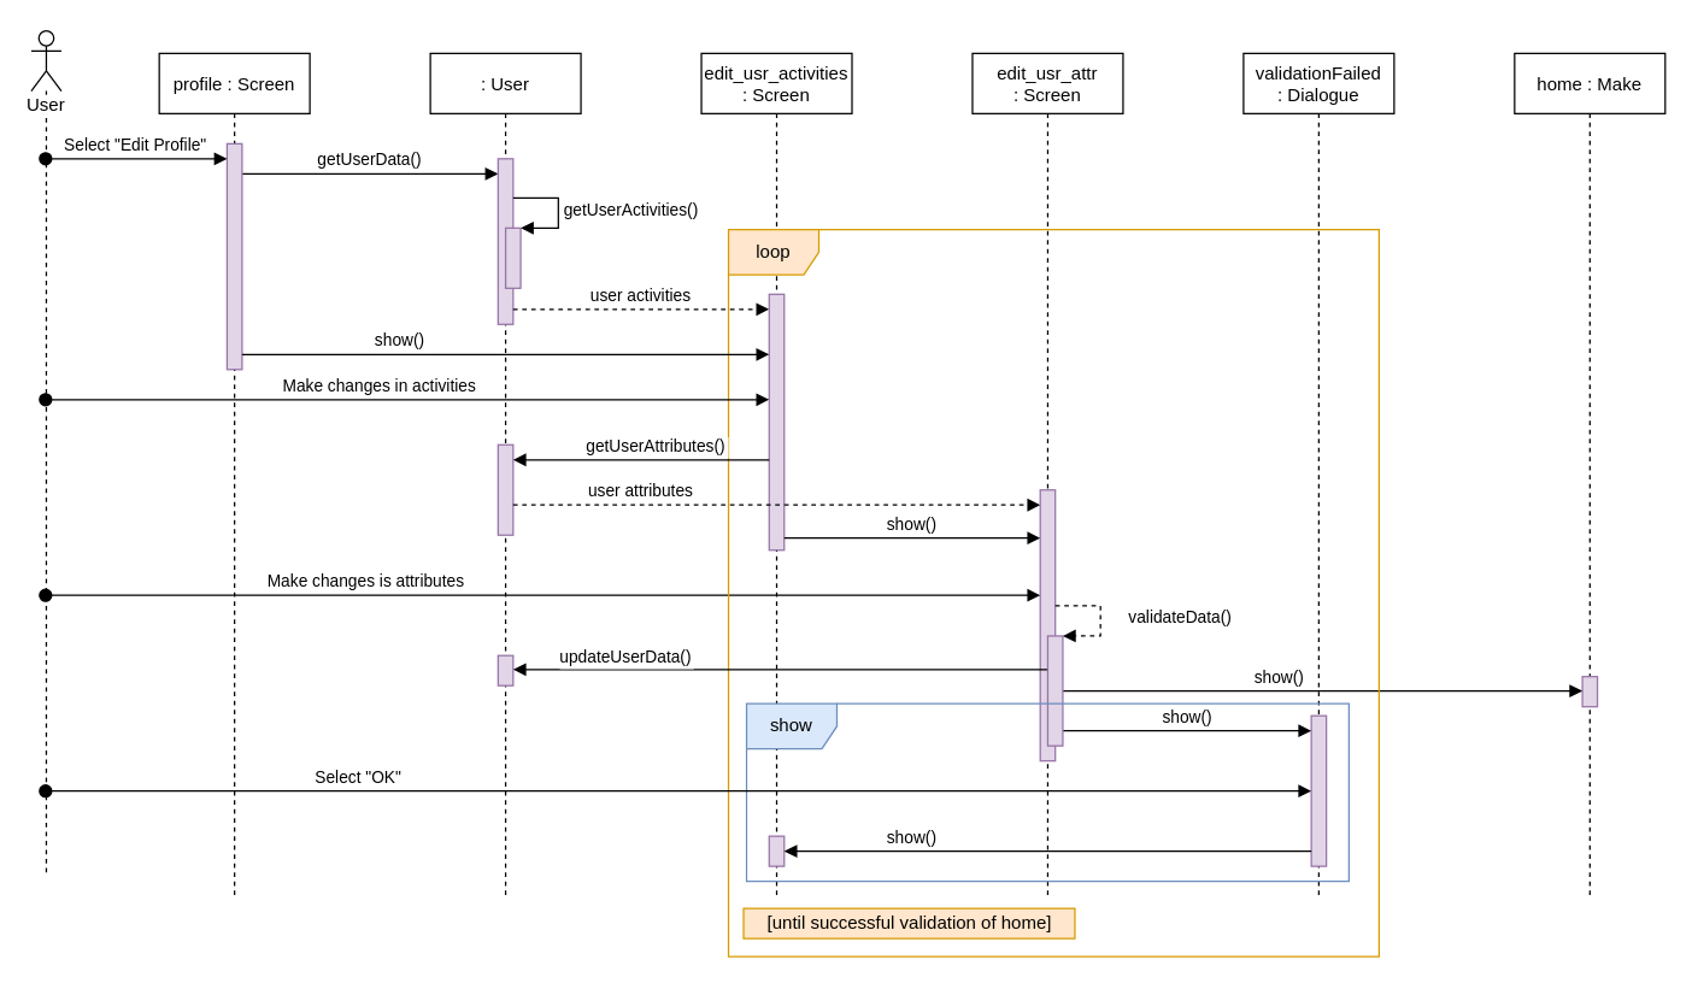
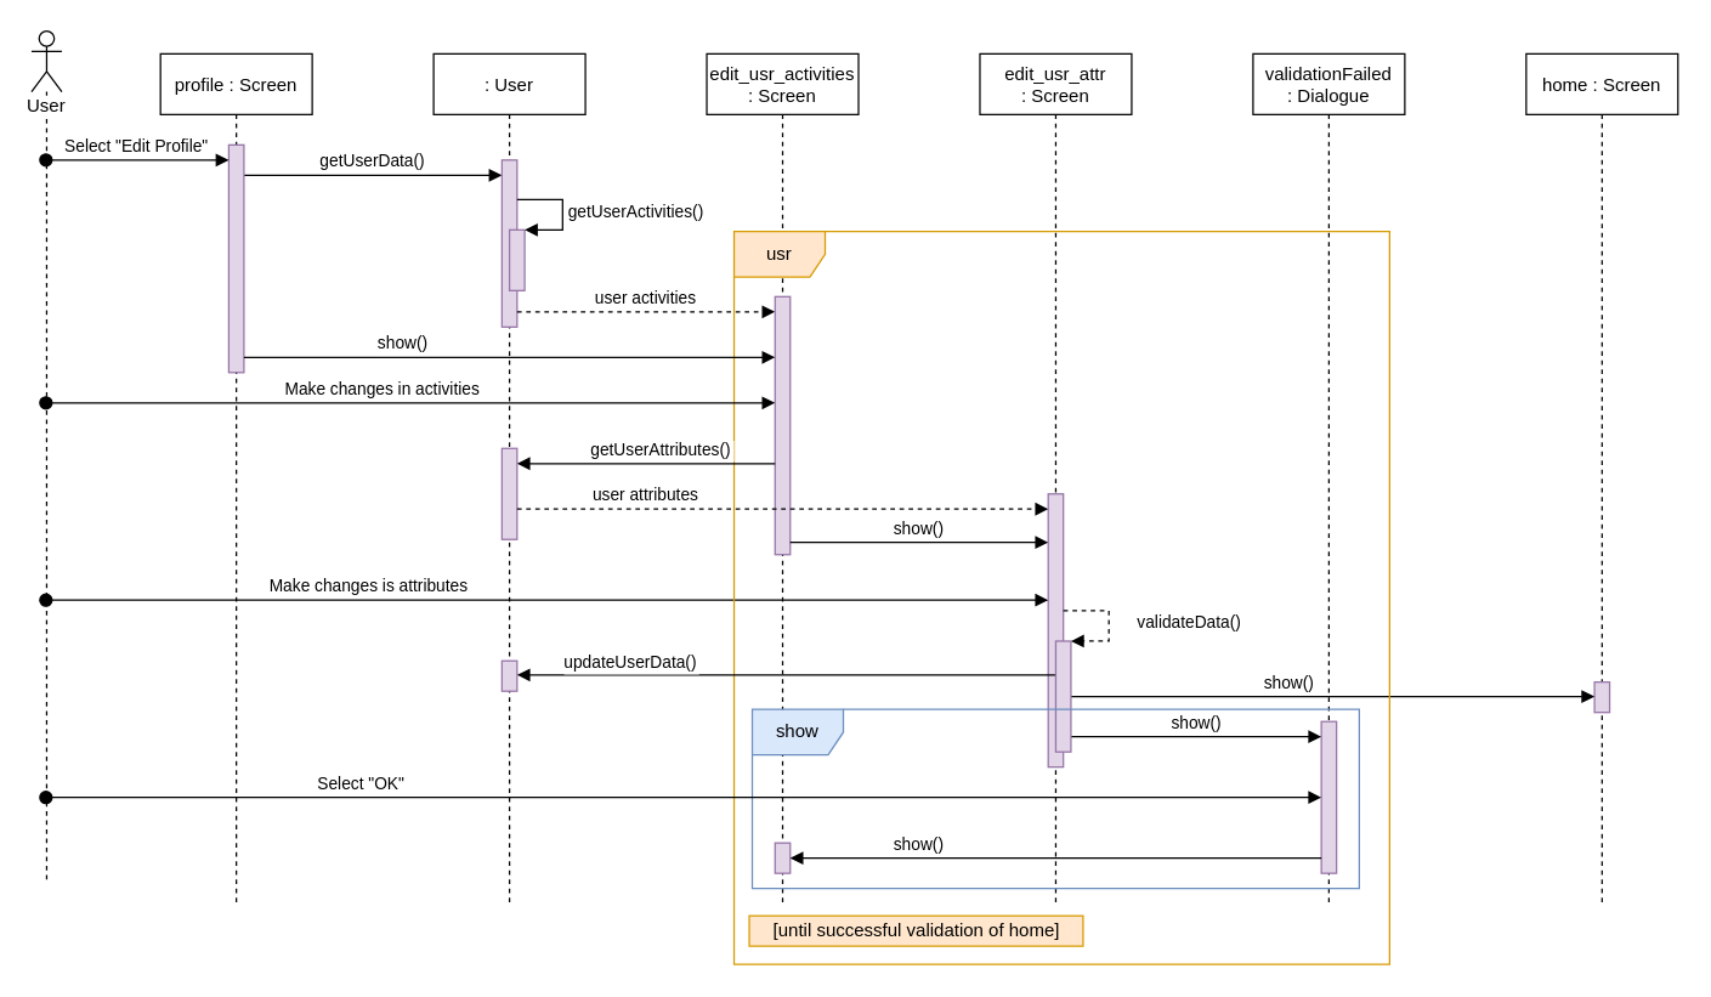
  <mxCell id="0" />
  <mxCell id="1" parent="0" />
  <mxCell id="2" value="getUserData()" style="verticalAlign=bottom;endArrow=block;shadow=0;strokeWidth=1;" parent="1" source="4" target="6" edge="1"><mxGeometry relative="1" as="geometry"><mxPoint x="165" y="117" as="sourcePoint" /><mxPoint x="325" y="117" as="targetPoint" /><Array as="points"><mxPoint x="245" y="115" /></Array></mxGeometry></mxCell>
  <mxCell id="3" value="profile : Screen" style="shape=umlLifeline;perimeter=lifelinePerimeter;container=1;collapsible=0;recursiveResize=0;rounded=0;shadow=0;strokeWidth=1;" parent="1" vertex="1"><mxGeometry x="105" y="35" width="100" height="560" as="geometry" /></mxCell>
  <mxCell id="4" value="" style="points=[];perimeter=orthogonalPerimeter;rounded=0;shadow=0;strokeWidth=1;fillColor=#e1d5e7;strokeColor=#9673a6;" parent="3" vertex="1"><mxGeometry x="45" y="60" width="10" height="150" as="geometry" /></mxCell>
  <mxCell id="5" value=": User" style="shape=umlLifeline;perimeter=lifelinePerimeter;container=1;collapsible=0;recursiveResize=0;rounded=0;shadow=0;strokeWidth=1;" parent="1" vertex="1"><mxGeometry x="285" y="35" width="100" height="560" as="geometry" /></mxCell>
  <mxCell id="6" value="" style="points=[];perimeter=orthogonalPerimeter;rounded=0;shadow=0;strokeWidth=1;fillColor=#e1d5e7;strokeColor=#9673a6;" vertex="1" parent="5"><mxGeometry x="45" y="70" width="10" height="110" as="geometry" /></mxCell>
  <mxCell id="7" value="" style="points=[];perimeter=orthogonalPerimeter;rounded=0;shadow=0;strokeWidth=1;fillColor=#e1d5e7;strokeColor=#9673a6;" vertex="1" parent="5"><mxGeometry x="45" y="260" width="10" height="60" as="geometry" /></mxCell>
  <mxCell id="8" value="" style="html=1;points=[];perimeter=orthogonalPerimeter;fillColor=#e1d5e7;strokeColor=#9673a6;" vertex="1" parent="5"><mxGeometry x="50" y="116" width="10" height="40" as="geometry" /></mxCell>
  <mxCell id="9" value="getUserActivities()" style="edgeStyle=orthogonalEdgeStyle;html=1;align=left;spacingLeft=2;endArrow=block;rounded=0;entryX=1;entryY=0;" edge="1" target="8" parent="5"><mxGeometry relative="1" as="geometry"><mxPoint x="55" y="96" as="sourcePoint" /><Array as="points"><mxPoint x="85" y="96" /></Array></mxGeometry></mxCell>
  <mxCell id="10" value="user activities" style="verticalAlign=bottom;endArrow=block;shadow=0;strokeWidth=1;dashed=1;" edge="1" parent="5" source="6"><mxGeometry relative="1" as="geometry"><mxPoint x="55" y="170.4" as="sourcePoint" /><mxPoint x="225" y="170" as="targetPoint" /></mxGeometry></mxCell>
  <mxCell id="11" value="" style="points=[];perimeter=orthogonalPerimeter;rounded=0;shadow=0;strokeWidth=1;fillColor=#e1d5e7;strokeColor=#9673a6;" vertex="1" parent="5"><mxGeometry x="45" y="400" width="10" height="20" as="geometry" /></mxCell>
  <mxCell id="12" value="edit_usr_activities&#10;: Screen" style="shape=umlLifeline;perimeter=lifelinePerimeter;container=1;collapsible=0;recursiveResize=0;rounded=0;shadow=0;strokeWidth=1;" vertex="1" parent="1"><mxGeometry x="465" y="35" width="100" height="560" as="geometry" /></mxCell>
  <mxCell id="13" value="" style="points=[];perimeter=orthogonalPerimeter;rounded=0;shadow=0;strokeWidth=1;fillColor=#e1d5e7;strokeColor=#9673a6;" vertex="1" parent="12"><mxGeometry x="45" y="160" width="10" height="170" as="geometry" /></mxCell>
  <mxCell id="14" value="" style="points=[];perimeter=orthogonalPerimeter;rounded=0;shadow=0;strokeWidth=1;fillColor=#e1d5e7;strokeColor=#9673a6;" vertex="1" parent="12"><mxGeometry x="45" y="520" width="10" height="20" as="geometry" /></mxCell>
  <mxCell id="15" value="edit_usr_attr&#10;: Screen" style="shape=umlLifeline;perimeter=lifelinePerimeter;container=1;collapsible=0;recursiveResize=0;rounded=0;shadow=0;strokeWidth=1;" vertex="1" parent="1"><mxGeometry x="645" y="35" width="100" height="560" as="geometry" /></mxCell>
  <mxCell id="16" value="" style="points=[];perimeter=orthogonalPerimeter;rounded=0;shadow=0;strokeWidth=1;fillColor=#e1d5e7;strokeColor=#9673a6;" vertex="1" parent="15"><mxGeometry x="45" y="290" width="10" height="180" as="geometry" /></mxCell>
- <mxCell id="17" value="home : Make" style="shape=umlLifeline;perimeter=lifelinePerimeter;container=1;collapsible=0;recursiveResize=0;rounded=0;shadow=0;strokeWidth=1;" vertex="1" parent="1"><mxGeometry x="1005" y="35" width="100" height="560" as="geometry" /></mxCell>
+ <mxCell id="17" value="home : Screen" style="shape=umlLifeline;perimeter=lifelinePerimeter;container=1;collapsible=0;recursiveResize=0;rounded=0;shadow=0;strokeWidth=1;" vertex="1" parent="1"><mxGeometry x="1005" y="35" width="100" height="560" as="geometry" /></mxCell>
  <mxCell id="18" value="" style="points=[];perimeter=orthogonalPerimeter;rounded=0;shadow=0;strokeWidth=1;fillColor=#e1d5e7;strokeColor=#9673a6;" vertex="1" parent="17"><mxGeometry x="45" y="414" width="10" height="20" as="geometry" /></mxCell>
  <mxCell id="19" value="Make changes is attributes" style="verticalAlign=bottom;startArrow=oval;endArrow=block;startSize=8;shadow=0;strokeWidth=1;" edge="1" parent="1" source="36" target="16"><mxGeometry x="-0.354" relative="1" as="geometry"><mxPoint x="35" y="385" as="sourcePoint" /><mxPoint x="685" y="385" as="targetPoint" /><mxPoint as="offset" /><Array as="points"><mxPoint x="75" y="395" /></Array></mxGeometry></mxCell>
  <mxCell id="20" value="validationFailed &#10;: Dialogue" style="shape=umlLifeline;perimeter=lifelinePerimeter;container=1;collapsible=0;recursiveResize=0;rounded=0;shadow=0;strokeWidth=1;" vertex="1" parent="1"><mxGeometry x="825" y="35" width="100" height="560" as="geometry" /></mxCell>
  <mxCell id="21" value="" style="points=[];perimeter=orthogonalPerimeter;rounded=0;shadow=0;strokeWidth=1;fillColor=#e1d5e7;strokeColor=#9673a6;" vertex="1" parent="20"><mxGeometry x="45" y="440" width="10" height="100" as="geometry" /></mxCell>
  <mxCell id="22" value="show()" style="verticalAlign=bottom;endArrow=block;shadow=0;strokeWidth=1;" edge="1" parent="1" source="33" target="21"><mxGeometry relative="1" as="geometry"><mxPoint x="706" y="443" as="sourcePoint" /><mxPoint x="866" y="443.02" as="targetPoint" /><Array as="points"><mxPoint x="755" y="485" /></Array></mxGeometry></mxCell>
  <mxCell id="23" value="show()" style="verticalAlign=bottom;endArrow=block;shadow=0;strokeWidth=1;" edge="1" parent="1" source="21" target="14"><mxGeometry x="0.514" relative="1" as="geometry"><mxPoint x="857.5" y="485" as="sourcePoint" /><mxPoint x="542.5" y="485" as="targetPoint" /><mxPoint as="offset" /><Array as="points"><mxPoint x="695" y="565" /></Array></mxGeometry></mxCell>
  <mxCell id="24" value="show()" style="verticalAlign=bottom;endArrow=block;shadow=0;strokeWidth=1;" edge="1" parent="1" source="33" target="18"><mxGeometry x="-0.168" relative="1" as="geometry"><mxPoint x="465" y="458.16" as="sourcePoint" /><mxPoint x="1155" y="458.16" as="targetPoint" /><Array as="points" /><mxPoint as="offset" /></mxGeometry></mxCell>
- <mxCell id="25" value="loop" style="shape=umlFrame;whiteSpace=wrap;html=1;fillColor=#ffe6cc;strokeColor=#d79b00;" vertex="1" parent="1"><mxGeometry x="483" y="152" width="432" height="483" as="geometry" /></mxCell>
+ <mxCell id="25" value="usr" style="shape=umlFrame;whiteSpace=wrap;html=1;fillColor=#ffe6cc;strokeColor=#d79b00;" vertex="1" parent="1"><mxGeometry x="483" y="152" width="432" height="483" as="geometry" /></mxCell>
  <mxCell id="26" value="[until successful validation of home]" style="text;html=1;align=center;verticalAlign=middle;resizable=0;points=[];autosize=1;strokeColor=#d79b00;fillColor=#ffe6cc;" vertex="1" parent="1"><mxGeometry x="493" y="603" width="220" height="20" as="geometry" /></mxCell>
  <mxCell id="27" value="Make changes in activities" style="verticalAlign=bottom;startArrow=oval;endArrow=block;startSize=8;shadow=0;strokeWidth=1;" edge="1" parent="1" source="36" target="13"><mxGeometry x="-0.074" relative="1" as="geometry"><mxPoint x="35" y="275" as="sourcePoint" /><mxPoint x="505" y="275" as="targetPoint" /><Array as="points"><mxPoint x="85" y="265" /></Array><mxPoint as="offset" /></mxGeometry></mxCell>
  <mxCell id="28" value="updateUserData()" style="verticalAlign=bottom;endArrow=block;shadow=0;strokeWidth=1;" edge="1" parent="1" source="33" target="11"><mxGeometry x="0.578" y="1" relative="1" as="geometry"><mxPoint x="685" y="444.3" as="sourcePoint" /><mxPoint x="425" y="445" as="targetPoint" /><mxPoint as="offset" /><Array as="points"><mxPoint x="605" y="444.3" /></Array></mxGeometry></mxCell>
  <mxCell id="29" value="show()" style="verticalAlign=bottom;endArrow=block;shadow=0;strokeWidth=1;" edge="1" parent="1" source="4" target="13"><mxGeometry x="-0.4" relative="1" as="geometry"><mxPoint x="175" y="235" as="sourcePoint" /><mxPoint x="335" y="235" as="targetPoint" /><Array as="points"><mxPoint x="335" y="235" /></Array><mxPoint as="offset" /></mxGeometry></mxCell>
  <mxCell id="30" value="getUserAttributes()" style="verticalAlign=bottom;endArrow=block;shadow=0;strokeWidth=1;" edge="1" parent="1" source="13" target="7"><mxGeometry x="-0.113" relative="1" as="geometry"><mxPoint x="560.33" y="525" as="sourcePoint" /><mxPoint x="275" y="525" as="targetPoint" /><mxPoint as="offset" /><Array as="points"><mxPoint x="375" y="305" /></Array></mxGeometry></mxCell>
  <mxCell id="31" value="user attributes" style="verticalAlign=bottom;endArrow=block;shadow=0;strokeWidth=1;dashed=1;" edge="1" parent="1" source="7" target="16"><mxGeometry x="-0.514" relative="1" as="geometry"><mxPoint x="365" y="345" as="sourcePoint" /><mxPoint x="535" y="345" as="targetPoint" /><Array as="points"><mxPoint x="515" y="335" /></Array><mxPoint as="offset" /></mxGeometry></mxCell>
  <mxCell id="32" value="show()" style="verticalAlign=bottom;endArrow=block;shadow=0;strokeWidth=1;" edge="1" parent="1" source="13" target="16"><mxGeometry relative="1" as="geometry"><mxPoint x="525" y="325" as="sourcePoint" /><mxPoint x="690" y="325" as="targetPoint" /><Array as="points"><mxPoint x="567" y="357" /></Array></mxGeometry></mxCell>
  <mxCell id="33" value="" style="html=1;points=[];perimeter=orthogonalPerimeter;fillColor=#e1d5e7;strokeColor=#9673a6;" vertex="1" parent="1"><mxGeometry x="695" y="422" width="10" height="73" as="geometry" /></mxCell>
  <mxCell id="34" value="validateData()" style="edgeStyle=orthogonalEdgeStyle;html=1;align=left;spacingLeft=2;endArrow=block;rounded=0;entryX=1;entryY=0;dashed=1;" edge="1" target="33" parent="1"><mxGeometry x="0.013" y="15" relative="1" as="geometry"><mxPoint x="700" y="402" as="sourcePoint" /><Array as="points"><mxPoint x="730" y="402" /></Array><mxPoint as="offset" /></mxGeometry></mxCell>
  <mxCell id="35" value="show" style="shape=umlFrame;whiteSpace=wrap;html=1;fillColor=#dae8fc;strokeColor=#6c8ebf;" vertex="1" parent="1"><mxGeometry x="495" y="467" width="400" height="118" as="geometry" /></mxCell>
  <mxCell id="36" value="User" style="shape=umlLifeline;participant=umlActor;perimeter=lifelinePerimeter;whiteSpace=wrap;html=1;container=1;collapsible=0;recursiveResize=0;verticalAlign=top;spacingTop=36;outlineConnect=0;labelBackgroundColor=default;" vertex="1" parent="1"><mxGeometry x="20" y="20" width="20" height="560" as="geometry" /></mxCell>
  <mxCell id="37" value="Select &quot;Edit Profile&quot;" style="verticalAlign=bottom;startArrow=oval;endArrow=block;startSize=8;shadow=0;strokeWidth=1;" parent="1" target="4" edge="1" source="36"><mxGeometry relative="1" as="geometry"><mxPoint x="35" y="105" as="sourcePoint" /><Array as="points"><mxPoint x="105" y="105" /></Array></mxGeometry></mxCell>
  <mxCell id="38" value="Select &quot;OK&quot;" style="verticalAlign=bottom;startArrow=oval;endArrow=block;startSize=8;shadow=0;strokeWidth=1;" edge="1" parent="1" source="36" target="21"><mxGeometry x="-0.508" relative="1" as="geometry"><mxPoint x="19.5" y="535" as="sourcePoint" /><mxPoint x="695" y="535" as="targetPoint" /><mxPoint x="1" as="offset" /><Array as="points"><mxPoint x="80" y="525" /></Array></mxGeometry></mxCell>
